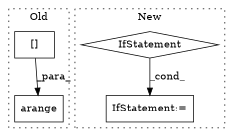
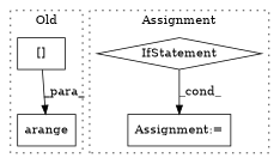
  digraph {
    node [shape=box]
    n1 [a=32 l="7,1" label=arange s="1060,1079"]
    n2 [a=2 l="10,1" label="[]" s="1067,1078"]
    n3 [a=25 l="10,2" label=IfStatement s="904,921" shape=diamond]
-   n4 [a=7 l="53,2" label="IfStatement:=" s="821,894"]
+   n4 [a=7 l="53,2" label="Assignment:=" s="821,894"]
    subgraph cluster_1 {
      label=Old
      style=dotted
      n1
      n2
    }
    subgraph cluster_2 {
-     label=New
+     label=Assignment
      style=dotted
      n3
      n4
    }
    n2 -> n1 [label=_para_]
    n3 -> n4 [label=_cond_]
  }
